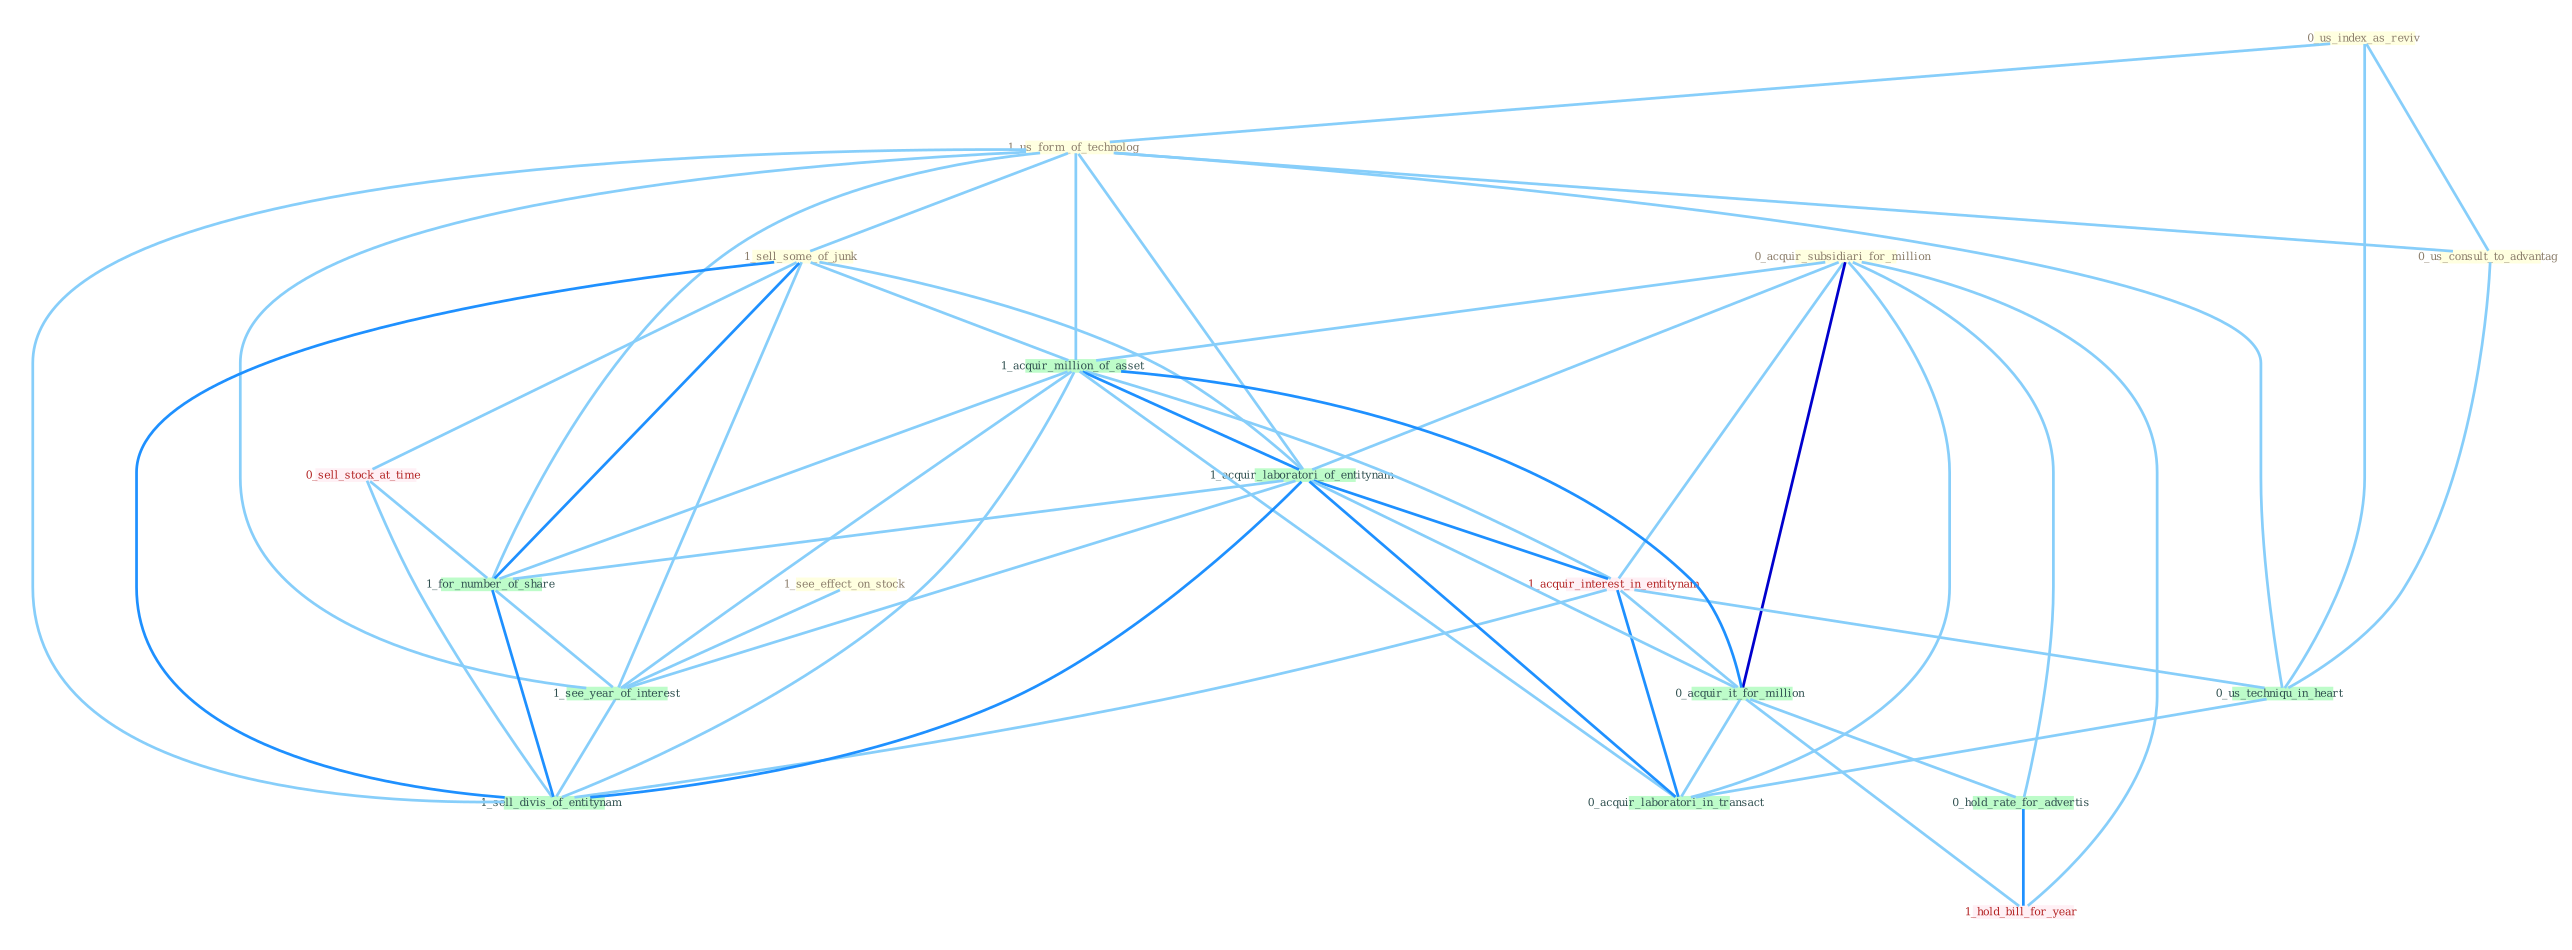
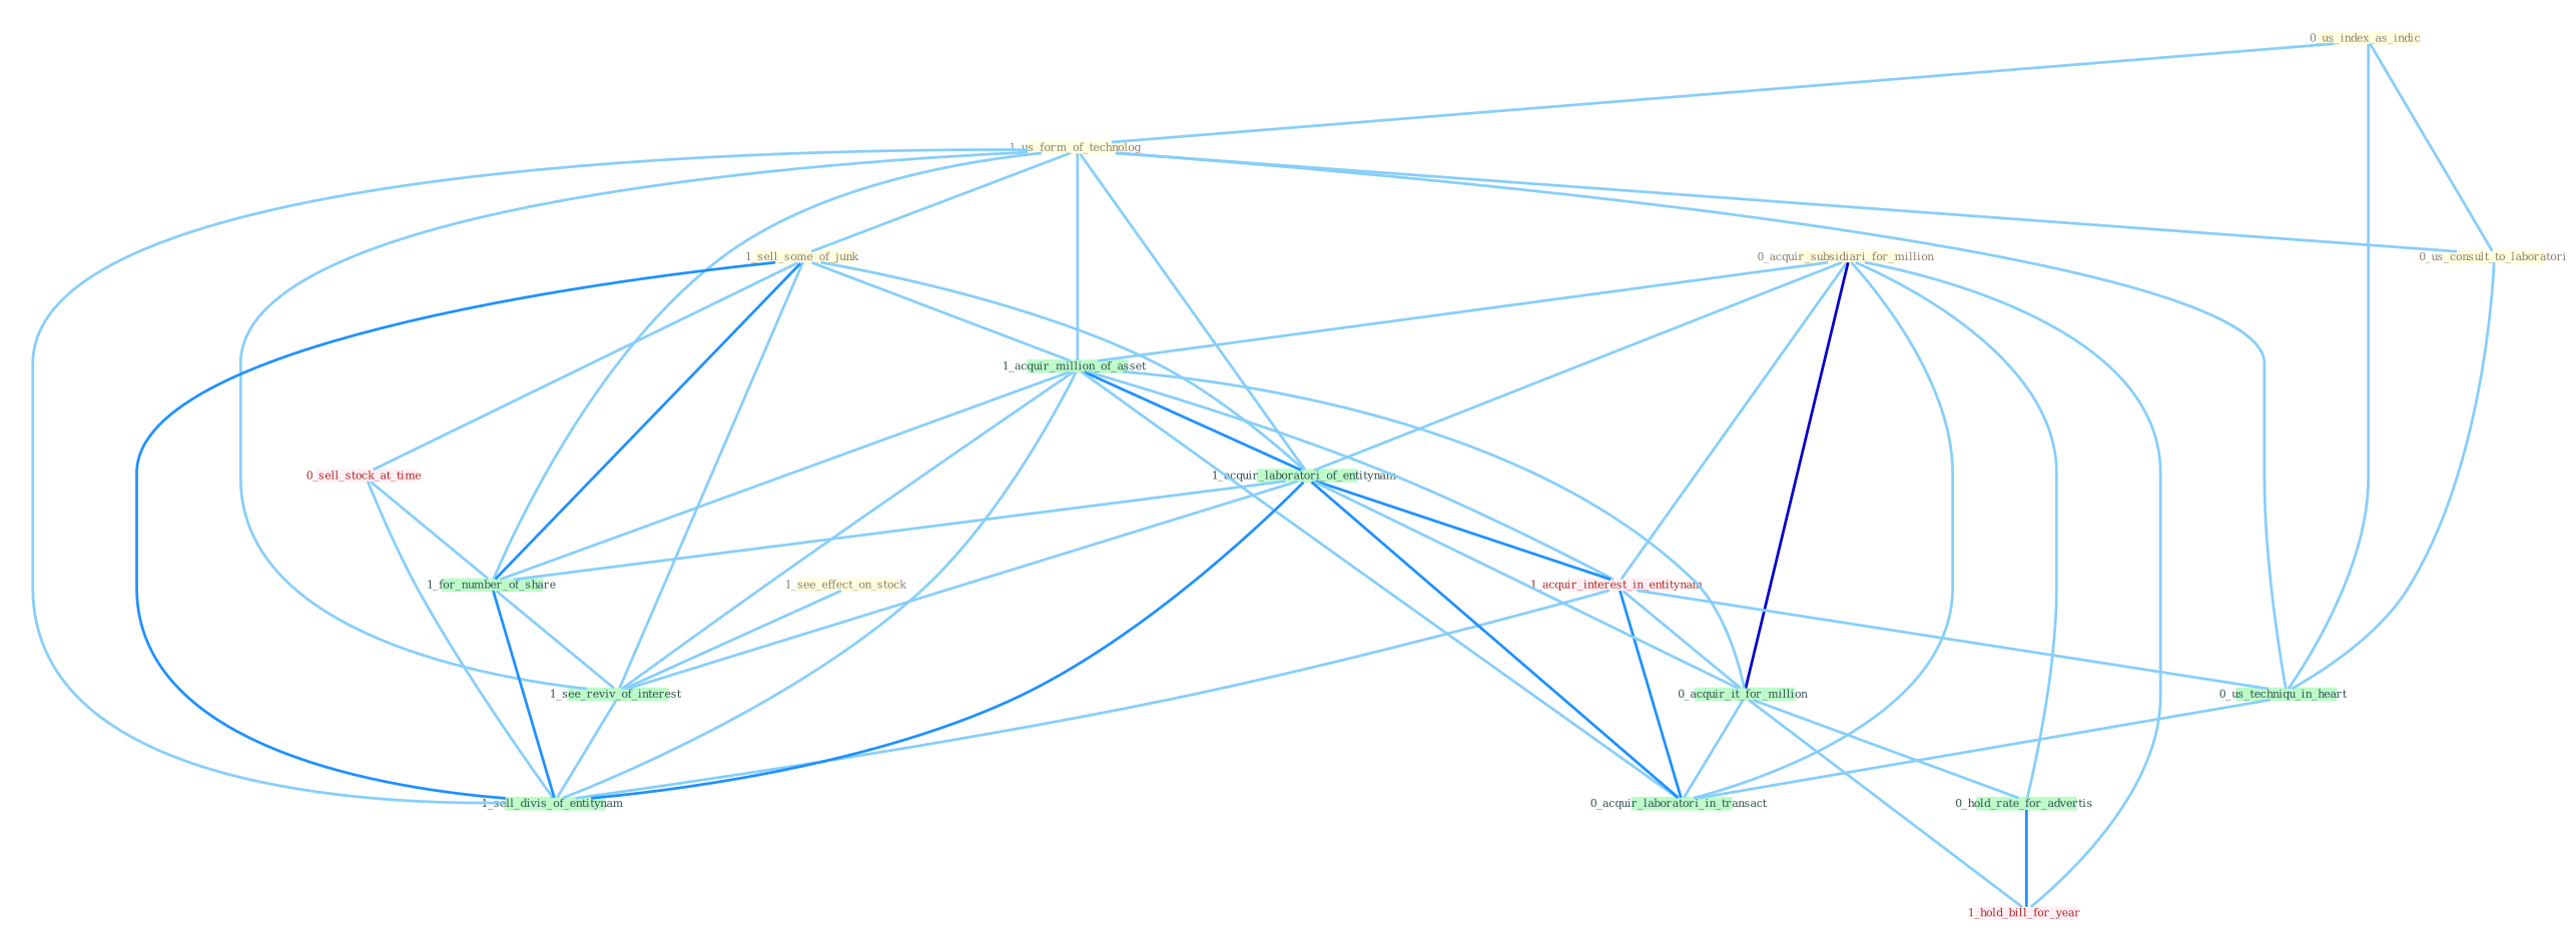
  graph {
    node [color="#BDFCC9" fixedsize=true fontcolor="#2f4f4f" fontsize=4 shape=polygon style=filled]
    edge [color="#87cefa" w=1]
-   "0_us_index_as_indic " [color="#ffffe0" fontcolor="#8b7d6b" height=.06 width=.5 label="0_us_index_as_reviv"]
+   "0_us_index_as_indic " [color="#ffffe0" fontcolor="#8b7d6b" height=.06 width=.5]
    "0_acquir_subsidiari_for_million " [color="#ffffe0" fontcolor="#8b7d6b" height=.06 width=.5]
    "1_see_effect_on_stock " [color="#ffffe0" fontcolor="#8b7d6b" height=.06 width=.5]
    "1_us_form_of_technolog " [color="#ffffe0" fontcolor="#8b7d6b" height=.06 width=.5]
-   "0_us_consult_to_advantag " [color="#ffffe0" fontcolor="#8b7d6b" height=.06 width=.5]
+   "0_us_consult_to_advantag " [color="#ffffe0" fontcolor="#8b7d6b" height=.06 width=.5 label="0_us_consult_to_laboratori"]
    "1_sell_some_of_junk " [color="#ffffe0" fontcolor="#8b7d6b" height=.06 width=.5]
    "1_acquir_interest_in_entitynam " [color="#fff0f5" fontcolor="#b22222" height=.06 width=.5]
    "0_sell_stock_at_time " [color="#fff0f5" fontcolor="#b22222" height=.06 width=.5]
    "1_hold_bill_for_year " [color="#fff0f5" fontcolor="#b22222" height=.06 width=.5]
    "0_us_techniqu_in_heart " [height=.06 width=.5]
    "1_acquir_million_of_asset " [height=.06 width=.5]
    "1_acquir_laboratori_of_entitynam " [height=.06 width=.5]
    "0_acquir_it_for_million " [height=.06 width=.5]
    "0_hold_rate_for_advertis " [height=.06 width=.5]
    "0_acquir_laboratori_in_transact " [height=.06 width=.5]
-   "1_see_reviv_of_interest " [height=.06 width=.5 label="1_see_year_of_interest"]
+   "1_see_reviv_of_interest " [height=.06 width=.5]
    n17 [height=.06 label="1_for_number_of_share" width=.5]
    "1_sell_divis_of_entitynam " [height=.06 width=.5]
    subgraph sub_1 {
      "0_us_index_as_indic "
      "0_acquir_subsidiari_for_million "
      "1_see_effect_on_stock "
      "1_us_form_of_technolog "
      "0_us_consult_to_advantag "
      "1_sell_some_of_junk "
    }
    subgraph sub_2 {
      "1_acquir_interest_in_entitynam "
      "0_sell_stock_at_time "
      "1_hold_bill_for_year "
    }
    "0_us_index_as_indic " -- "1_us_form_of_technolog "
    "0_us_index_as_indic " -- "0_us_consult_to_advantag "
    "0_us_index_as_indic " -- "0_us_techniqu_in_heart "
    "0_acquir_subsidiari_for_million " -- "1_acquir_interest_in_entitynam "
    "0_acquir_subsidiari_for_million " -- "1_hold_bill_for_year "
    "0_acquir_subsidiari_for_million " -- "1_acquir_million_of_asset "
    "0_acquir_subsidiari_for_million " -- "1_acquir_laboratori_of_entitynam "
    "0_acquir_subsidiari_for_million " -- "0_acquir_it_for_million " [color="#0000cd" w=3]
    "0_acquir_subsidiari_for_million " -- "0_hold_rate_for_advertis "
    "0_acquir_subsidiari_for_million " -- "0_acquir_laboratori_in_transact "
    "1_see_effect_on_stock " -- "1_see_reviv_of_interest "
    "1_us_form_of_technolog " -- "0_us_consult_to_advantag "
    "1_us_form_of_technolog " -- "1_sell_some_of_junk "
    "1_us_form_of_technolog " -- "0_us_techniqu_in_heart "
    "1_us_form_of_technolog " -- "1_acquir_million_of_asset "
    "1_us_form_of_technolog " -- "1_acquir_laboratori_of_entitynam "
    "1_us_form_of_technolog " -- "1_see_reviv_of_interest "
    "1_us_form_of_technolog " -- n17
    "1_us_form_of_technolog " -- "1_sell_divis_of_entitynam "
    "0_us_consult_to_advantag " -- "0_us_techniqu_in_heart "
    "1_sell_some_of_junk " -- "0_sell_stock_at_time "
    "1_sell_some_of_junk " -- "1_acquir_million_of_asset "
    "1_sell_some_of_junk " -- "1_acquir_laboratori_of_entitynam "
    "1_sell_some_of_junk " -- "1_see_reviv_of_interest "
    "1_sell_some_of_junk " -- n17 [color="#1e90ff" w=2]
    "1_sell_some_of_junk " -- "1_sell_divis_of_entitynam " [color="#1e90ff" w=2]
    "1_acquir_interest_in_entitynam " -- "0_us_techniqu_in_heart "
    "1_acquir_interest_in_entitynam " -- "0_acquir_it_for_million "
    "1_acquir_interest_in_entitynam " -- "0_acquir_laboratori_in_transact " [color="#1e90ff" w=2]
    "1_acquir_interest_in_entitynam " -- "1_sell_divis_of_entitynam "
    "0_sell_stock_at_time " -- n17
    "0_sell_stock_at_time " -- "1_sell_divis_of_entitynam "
    "0_us_techniqu_in_heart " -- "0_acquir_laboratori_in_transact "
    "1_acquir_million_of_asset " -- "1_acquir_interest_in_entitynam "
    "1_acquir_million_of_asset " -- "1_acquir_laboratori_of_entitynam " [color="#1e90ff" w=2]
-   "1_acquir_million_of_asset " -- "0_acquir_it_for_million " [color="#1e90ff"]
+   "1_acquir_million_of_asset " -- "0_acquir_it_for_million "
    "1_acquir_million_of_asset " -- "0_acquir_laboratori_in_transact "
    "1_acquir_million_of_asset " -- "1_see_reviv_of_interest "
    "1_acquir_million_of_asset " -- n17
    "1_acquir_million_of_asset " -- "1_sell_divis_of_entitynam "
    "1_acquir_laboratori_of_entitynam " -- "1_acquir_interest_in_entitynam " [color="#1e90ff" w=2]
    "1_acquir_laboratori_of_entitynam " -- "0_acquir_it_for_million "
    "1_acquir_laboratori_of_entitynam " -- "0_acquir_laboratori_in_transact " [color="#1e90ff" w=2]
    "1_acquir_laboratori_of_entitynam " -- "1_see_reviv_of_interest "
    "1_acquir_laboratori_of_entitynam " -- n17
    "1_acquir_laboratori_of_entitynam " -- "1_sell_divis_of_entitynam " [color="#1e90ff" w=2]
    "0_acquir_it_for_million " -- "1_hold_bill_for_year "
    "0_acquir_it_for_million " -- "0_hold_rate_for_advertis "
    "0_acquir_it_for_million " -- "0_acquir_laboratori_in_transact "
    "0_hold_rate_for_advertis " -- "1_hold_bill_for_year " [color="#1e90ff" w=2]
    "1_see_reviv_of_interest " -- "1_sell_divis_of_entitynam "
    n17 -- "1_see_reviv_of_interest "
    n17 -- "1_sell_divis_of_entitynam " [color="#1e90ff" w=2]
  }
